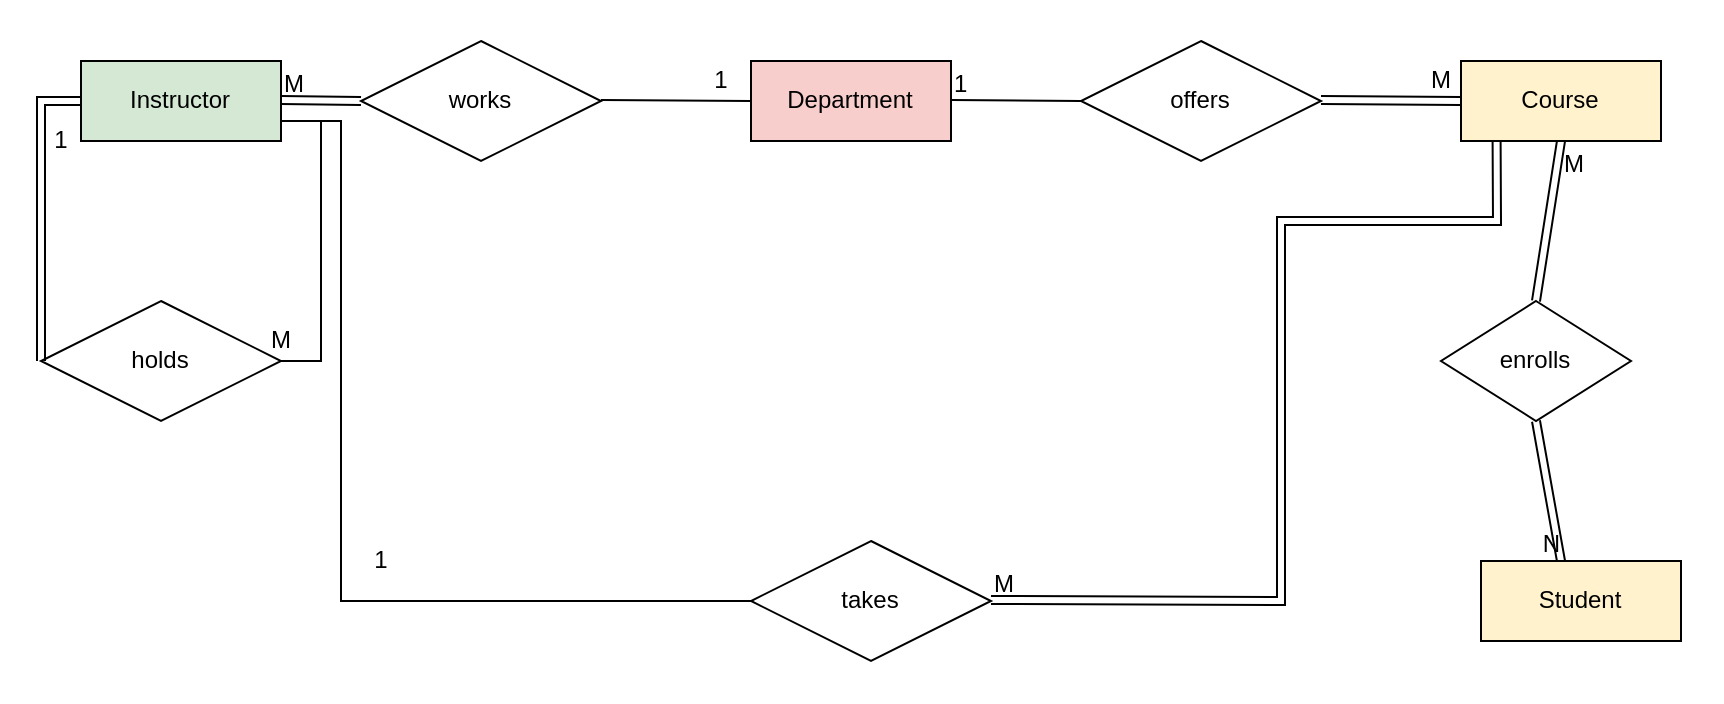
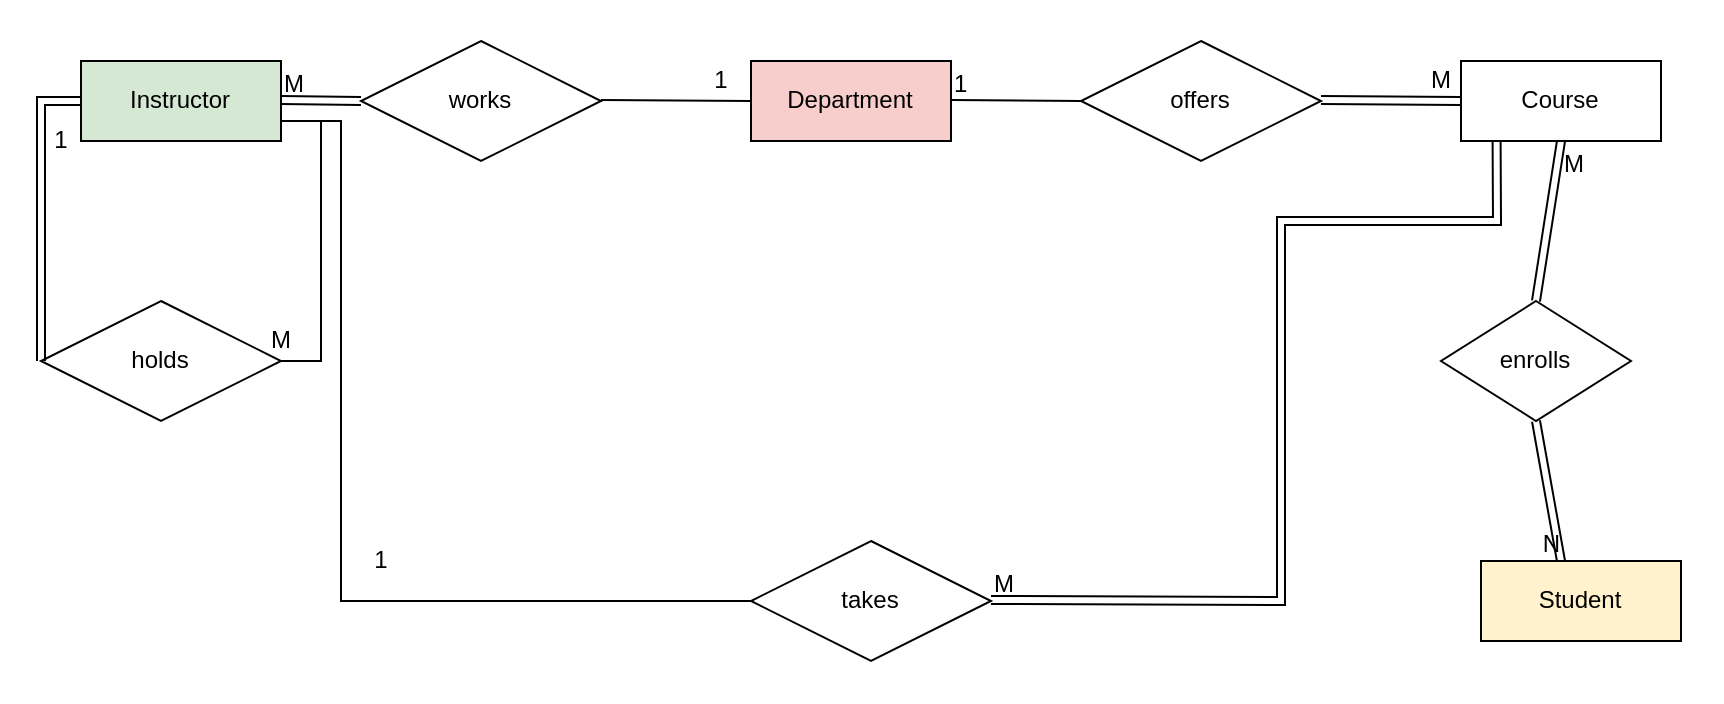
  <mxCell id="0" />
  <mxCell id="1" parent="0" />
  <mxCell id="2" value="Student" style="whiteSpace=wrap;html=1;align=center;fillColor=#fff2cc;" vertex="1" parent="1"><mxGeometry x="740" y="280" width="100" height="40" as="geometry" /></mxCell>
  <mxCell id="3" value="Instructor" style="whiteSpace=wrap;html=1;align=center;fillColor=#d5e8d4;" vertex="1" parent="1"><mxGeometry x="40" y="30" width="100" height="40" as="geometry" /></mxCell>
- <mxCell id="4" value="Course" style="whiteSpace=wrap;html=1;align=center;fillColor=#fff2cc;" vertex="1" parent="1"><mxGeometry x="730" y="30" width="100" height="40" as="geometry" /></mxCell>
+ <mxCell id="4" value="Course" style="whiteSpace=wrap;html=1;align=center;" vertex="1" parent="1"><mxGeometry x="730" y="30" width="100" height="40" as="geometry" /></mxCell>
  <mxCell id="5" value="Department" style="whiteSpace=wrap;html=1;align=center;fillColor=#f8cecc;" vertex="1" parent="1"><mxGeometry x="375" y="30" width="100" height="40" as="geometry" /></mxCell>
  <mxCell id="6" value="offers" style="shape=rhombus;perimeter=rhombusPerimeter;whiteSpace=wrap;html=1;align=center;" vertex="1" parent="1"><mxGeometry x="540" y="20" width="120" height="60" as="geometry" /></mxCell>
  <mxCell id="7" value="enrolls" style="shape=rhombus;perimeter=rhombusPerimeter;whiteSpace=wrap;html=1;align=center;" vertex="1" parent="1"><mxGeometry x="720" y="150" width="95" height="60" as="geometry" /></mxCell>
  <mxCell id="8" value="works" style="shape=rhombus;perimeter=rhombusPerimeter;whiteSpace=wrap;html=1;align=center;" vertex="1" parent="1"><mxGeometry x="180" y="20" width="120" height="60" as="geometry" /></mxCell>
  <mxCell id="9" value="takes" style="shape=rhombus;perimeter=rhombusPerimeter;whiteSpace=wrap;html=1;align=center;" vertex="1" parent="1"><mxGeometry x="375" y="270" width="120" height="60" as="geometry" /></mxCell>
  <mxCell id="10" value="holds" style="shape=rhombus;perimeter=rhombusPerimeter;whiteSpace=wrap;html=1;align=center;" vertex="1" parent="1"><mxGeometry x="20" y="150" width="120" height="60" as="geometry" /></mxCell>
  <mxCell id="11" value="" style="shape=link;html=1;rounded=0;entryX=0;entryY=0.5;entryDx=0;entryDy=0;" edge="1" parent="1" target="8"><mxGeometry relative="1" as="geometry"><mxPoint x="140" y="49.5" as="sourcePoint" /><mxPoint x="300" y="49.5" as="targetPoint" /></mxGeometry></mxCell>
  <mxCell id="12" value="M" style="resizable=0;html=1;align=left;verticalAlign=bottom;" connectable="0" vertex="1" parent="11"><mxGeometry x="-1" relative="1" as="geometry" /></mxCell>
  <mxCell id="13" value="" style="resizable=0;html=1;align=right;verticalAlign=bottom;" connectable="0" vertex="1" parent="11"><mxGeometry x="1" relative="1" as="geometry" /></mxCell>
  <mxCell id="14" value="" style="shape=link;html=1;rounded=0;entryX=0.5;entryY=0;entryDx=0;entryDy=0;" edge="1" parent="1" target="7"><mxGeometry relative="1" as="geometry"><mxPoint x="780" y="70" as="sourcePoint" /><mxPoint x="780" y="140" as="targetPoint" /></mxGeometry></mxCell>
  <mxCell id="15" value="M" style="resizable=0;html=1;align=left;verticalAlign=bottom;" connectable="0" vertex="1" parent="14"><mxGeometry x="-1" relative="1" as="geometry"><mxPoint y="20" as="offset" /></mxGeometry></mxCell>
  <mxCell id="16" value="" style="shape=link;html=1;rounded=0;exitX=0.5;exitY=1;exitDx=0;exitDy=0;" edge="1" parent="1" source="7"><mxGeometry relative="1" as="geometry"><mxPoint x="630" y="280" as="sourcePoint" /><mxPoint x="780" y="280" as="targetPoint" /></mxGeometry></mxCell>
  <mxCell id="17" value="N" style="resizable=0;html=1;align=right;verticalAlign=bottom;" connectable="0" vertex="1" parent="16"><mxGeometry x="1" relative="1" as="geometry" /></mxCell>
  <mxCell id="18" value="" style="shape=link;html=1;rounded=0;entryX=0.178;entryY=0.995;entryDx=0;entryDy=0;entryPerimeter=0;" edge="1" parent="1" target="4"><mxGeometry relative="1" as="geometry"><mxPoint x="495" y="299.5" as="sourcePoint" /><mxPoint x="730" y="110" as="targetPoint" /><Array as="points"><mxPoint x="640" y="300" /><mxPoint x="640" y="110" /><mxPoint x="748" y="110" /></Array></mxGeometry></mxCell>
  <mxCell id="19" value="M" style="resizable=0;html=1;align=left;verticalAlign=bottom;" connectable="0" vertex="1" parent="18"><mxGeometry x="-1" relative="1" as="geometry" /></mxCell>
  <mxCell id="20" value="" style="shape=link;html=1;rounded=0;entryX=0;entryY=0.5;entryDx=0;entryDy=0;exitX=0;exitY=0.5;exitDx=0;exitDy=0;" edge="1" parent="1" source="10" target="3"><mxGeometry relative="1" as="geometry"><mxPoint y="179.5" as="sourcePoint" x="0" /><mxPoint y="60" as="targetPoint" x="0" /><Array as="points"><mxPoint x="20" y="50" /></Array></mxGeometry></mxCell>
  <mxCell id="21" value="" style="endArrow=none;html=1;rounded=0;exitX=1;exitY=0.5;exitDx=0;exitDy=0;" edge="1" parent="1" source="10"><mxGeometry relative="1" as="geometry"><mxPoint x="80" y="210" as="sourcePoint" /><mxPoint x="140" y="60" as="targetPoint" /><Array as="points"><mxPoint x="160" y="180" /><mxPoint x="160" y="60" /></Array></mxGeometry></mxCell>
  <mxCell id="22" value="" style="endArrow=none;html=1;rounded=0;entryX=0;entryY=0.5;entryDx=0;entryDy=0;" edge="1" parent="1" target="5"><mxGeometry relative="1" as="geometry"><mxPoint x="300" y="49.5" as="sourcePoint" /><mxPoint x="460" y="49.5" as="targetPoint" /></mxGeometry></mxCell>
  <mxCell id="23" value="" style="endArrow=none;html=1;rounded=0;entryX=0;entryY=0.5;entryDx=0;entryDy=0;" edge="1" parent="1" target="6"><mxGeometry relative="1" as="geometry"><mxPoint x="475" y="49.5" as="sourcePoint" /><mxPoint x="635" y="49.5" as="targetPoint" /></mxGeometry></mxCell>
  <mxCell id="24" value="1" style="resizable=0;html=1;align=left;verticalAlign=bottom;" connectable="0" vertex="1" parent="23"><mxGeometry x="-1" relative="1" as="geometry" /></mxCell>
  <mxCell id="25" value="" style="endArrow=none;html=1;rounded=0;entryX=0;entryY=0.5;entryDx=0;entryDy=0;" edge="1" parent="1" target="9"><mxGeometry relative="1" as="geometry"><mxPoint x="140" y="60" as="sourcePoint" /><mxPoint x="300" y="60" as="targetPoint" /><Array as="points"><mxPoint x="170" y="60" /><mxPoint x="170" y="300" /></Array></mxGeometry></mxCell>
  <mxCell id="26" value="1" style="text;html=1;align=center;verticalAlign=middle;resizable=0;points=[];autosize=1;strokeColor=none;fillColor=none;" vertex="1" parent="1"><mxGeometry x="180" y="270" width="20" height="20" as="geometry" /></mxCell>
  <mxCell id="27" value="" style="shape=link;html=1;rounded=0;" edge="1" parent="1"><mxGeometry relative="1" as="geometry"><mxPoint x="660" y="49.5" as="sourcePoint" /><mxPoint x="730" y="50" as="targetPoint" /></mxGeometry></mxCell>
  <mxCell id="28" value="M" style="text;html=1;align=center;verticalAlign=middle;resizable=0;points=[];autosize=1;strokeColor=none;fillColor=none;" vertex="1" parent="1"><mxGeometry x="705" y="30" width="30" height="20" as="geometry" /></mxCell>
  <mxCell id="29" value="1" style="text;html=1;align=center;verticalAlign=middle;resizable=0;points=[];autosize=1;strokeColor=none;fillColor=none;" vertex="1" parent="1"><mxGeometry x="350" y="30" width="20" height="20" as="geometry" /></mxCell>
  <mxCell id="30" value="1" style="text;html=1;align=center;verticalAlign=middle;resizable=0;points=[];autosize=1;strokeColor=none;fillColor=none;" vertex="1" parent="1"><mxGeometry x="20" y="60" width="20" height="20" as="geometry" /></mxCell>
  <mxCell id="31" value="M" style="text;html=1;align=center;verticalAlign=middle;resizable=0;points=[];autosize=1;strokeColor=none;fillColor=none;" vertex="1" parent="1"><mxGeometry x="125" y="160" width="30" height="20" as="geometry" /></mxCell>
